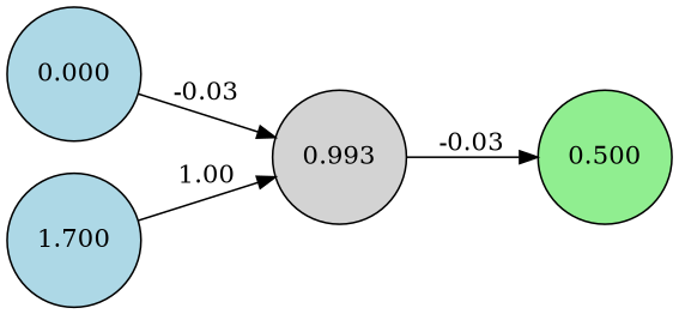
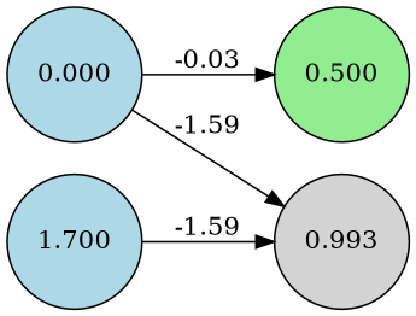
  digraph {
    rankdir=LR
    node [fillcolor=lightblue shape=circle style=filled]
    n1 [label=0.000]
    n2 [fillcolor=lightgreen label=0.500]
    n3 [fillcolor=lightgray label=0.993]
    n4 [label=1.700]
-   n3 -> n2 [label=-0.03]
-   n1 -> n3 [label=-0.03]
-   n4 -> n3 [label=1.00]
+   n1 -> n2 [label=-0.03]
+   n1 -> n3 [label=-1.59]
+   n4 -> n3 [label=-1.59]
  }
